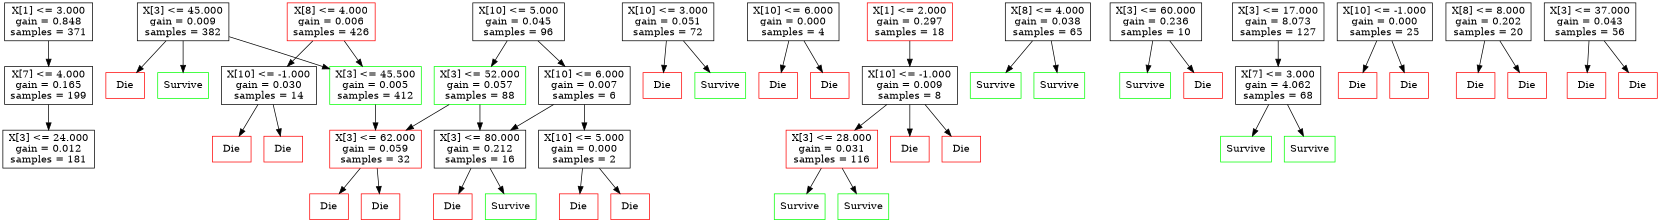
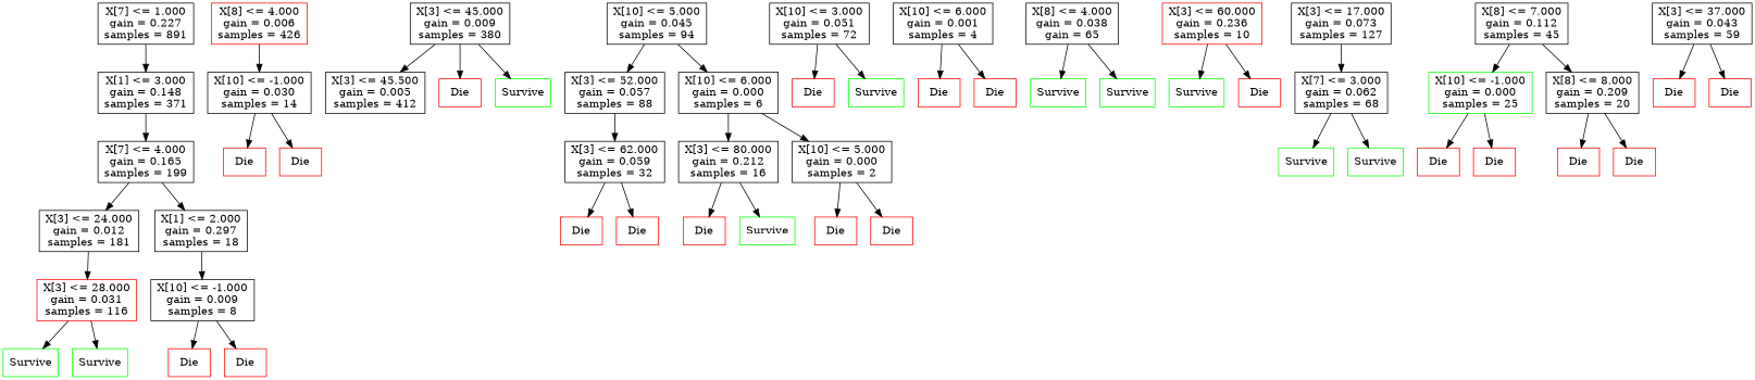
  digraph {
    node [shape=box]
-   n2 [label="X[1] <= 3.000\ngain = 0.848\nsamples = 371"]
+   n1 [label="X[7] <= 1.000\ngain = 0.227\nsamples = 891"]
+   n2 [label="X[1] <= 3.000\ngain = 0.148\nsamples = 371"]
    n3 [label="X[7] <= 4.000\ngain = 0.165\nsamples = 199"]
    n4 [color=red label="X[8] <= 4.000\ngain = 0.006\nsamples = 426"]
-   n5 [label="X[3] <= 45.500\ngain = 0.005\nsamples = 412" color=green]
+   n5 [label="X[3] <= 45.500\ngain = 0.005\nsamples = 412"]
    n6 [label="X[10] <= -1.000\ngain = 0.030\nsamples = 14"]
-   n7 [label="X[10] <= 5.000\ngain = 0.045\nsamples = 96"]
-   n8 [label="X[3] <= 52.000\ngain = 0.057\nsamples = 88" color=green]
-   n9 [label="X[10] <= 6.000\ngain = 0.007\nsamples = 6"]
-   n10 [label="X[3] <= 62.000\ngain = 0.059\nsamples = 32" color=red]
+   n7 [label="X[10] <= 5.000\ngain = 0.045\nsamples = 94"]
+   n8 [label="X[3] <= 52.000\ngain = 0.057\nsamples = 88"]
+   n9 [label="X[10] <= 6.000\ngain = 0.000\nsamples = 6"]
+   n10 [label="X[3] <= 62.000\ngain = 0.059\nsamples = 32"]
    n11 [color=red label=Die]
    n12 [color=red label=Die]
-   n13 [label="X[3] <= 45.000\ngain = 0.009\nsamples = 382"]
+   n13 [label="X[3] <= 45.000\ngain = 0.009\nsamples = 380"]
    n14 [color=red label=Die]
    n15 [color=green label=Survive]
    n16 [color=red label=Die]
    n17 [color=red label=Die]
    n18 [label="X[3] <= 80.000\ngain = 0.212\nsamples = 16"]
    n19 [label="X[10] <= 5.000\ngain = 0.000\nsamples = 2"]
    n20 [label="X[10] <= 3.000\ngain = 0.051\nsamples = 72"]
    n21 [color=red label=Die]
    n22 [color=green label=Survive]
    n23 [color=red label=Die]
    n24 [color=green label=Survive]
    n25 [color=red label=Die]
    n26 [color=red label=Die]
-   n27 [label="X[10] <= 6.000\ngain = 0.000\nsamples = 4"]
+   n27 [label="X[10] <= 6.000\ngain = 0.001\nsamples = 4"]
    n28 [color=red label=Die]
    n29 [color=red label=Die]
    n30 [label="X[3] <= 24.000\ngain = 0.012\nsamples = 181"]
-   n31 [label="X[1] <= 2.000\ngain = 0.297\nsamples = 18" color=red]
+   n31 [label="X[1] <= 2.000\ngain = 0.297\nsamples = 18"]
    n32 [color=red label="X[3] <= 28.000\ngain = 0.031\nsamples = 116"]
    n33 [label="X[10] <= -1.000\ngain = 0.009\nsamples = 8"]
-   n34 [label="X[8] <= 4.000\ngain = 0.038\nsamples = 65"]
+   n34 [label="X[8] <= 4.000\ngain = 0.038\ngain = 65"]
    n35 [color=green label=Survive]
    n36 [color=green label=Survive]
    n37 [color=green label=Survive]
    n38 [color=green label=Survive]
-   n39 [label="X[3] <= 60.000\ngain = 0.236\nsamples = 10"]
+   n39 [label="X[3] <= 60.000\ngain = 0.236\nsamples = 10" color=red]
    n40 [color=green label=Survive]
    n41 [color=red label=Die]
    n42 [color=red label=Die]
    n43 [color=red label=Die]
-   n44 [label="X[3] <= 17.000\ngain = 8.073\nsamples = 127"]
-   n45 [label="X[7] <= 3.000\ngain = 4.062\nsamples = 68"]
-   n47 [label="X[10] <= -1.000\ngain = 0.000\nsamples = 25"]
-   n48 [label="X[8] <= 8.000\ngain = 0.202\nsamples = 20"]
+   n44 [label="X[3] <= 17.000\ngain = 0.073\nsamples = 127"]
+   n45 [label="X[7] <= 3.000\ngain = 0.062\nsamples = 68"]
+   n46 [label="X[8] <= 7.000\ngain = 0.112\nsamples = 45"]
+   n47 [label="X[10] <= -1.000\ngain = 0.000\nsamples = 25" color=green]
+   n48 [label="X[8] <= 8.000\ngain = 0.209\nsamples = 20"]
    n49 [color=green label=Survive]
    n50 [color=green label=Survive]
-   n51 [label="X[3] <= 37.000\ngain = 0.043\nsamples = 56"]
+   n51 [label="X[3] <= 37.000\ngain = 0.043\nsamples = 59"]
    n52 [color=red label=Die]
    n53 [color=red label=Die]
    n54 [color=red label=Die]
    n55 [color=red label=Die]
    n56 [color=red label=Die]
    n57 [color=red label=Die]
+   n1 -> n2
    n2 -> n3
    n3 -> n30
-   n4 -> n5
+   n3 -> n31
    n4 -> n6
-   n5 -> n10
    n6 -> n11
    n6 -> n12
    n7 -> n8
    n7 -> n9
    n8 -> n10
-   n8 -> n18
    n9 -> n18
    n9 -> n19
    n10 -> n16
    n10 -> n17
    n13 -> n5
    n13 -> n14
    n13 -> n15
    n18 -> n23
    n18 -> n24
    n19 -> n25
    n19 -> n26
    n20 -> n21
    n20 -> n22
    n27 -> n28
    n27 -> n29
-   n33 -> n32
+   n30 -> n32
    n31 -> n33
    n32 -> n37
    n32 -> n38
    n33 -> n42
    n33 -> n43
    n34 -> n35
    n34 -> n36
    n39 -> n40
    n39 -> n41
    n44 -> n45
    n45 -> n49
    n45 -> n50
+   n46 -> n47
+   n46 -> n48
    n47 -> n54
    n47 -> n55
    n48 -> n56
    n48 -> n57
    n51 -> n52
    n51 -> n53
  }
